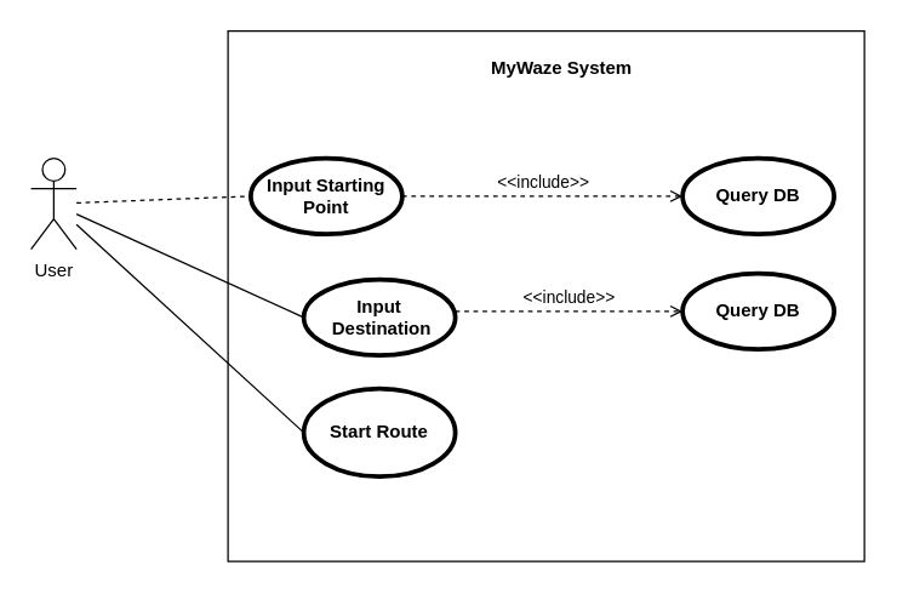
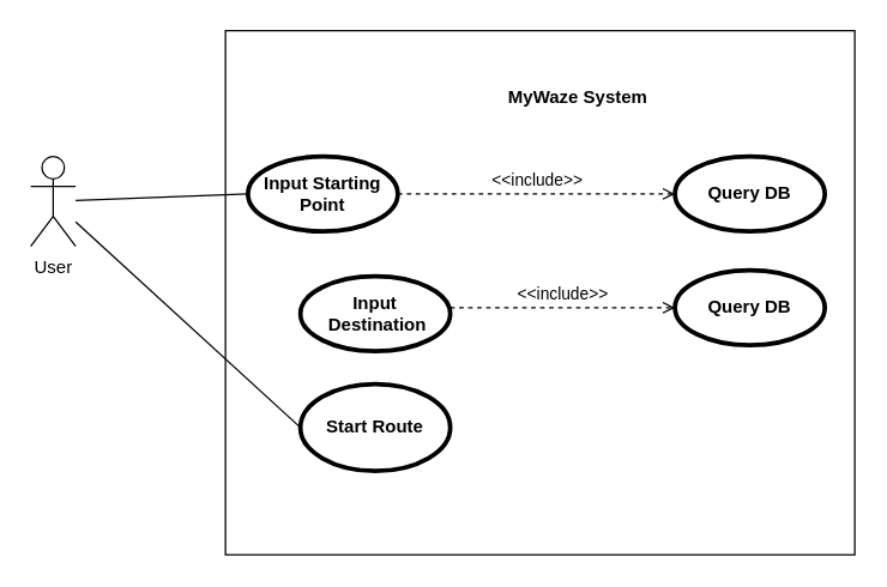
  <mxCell id="0" />
  <mxCell id="1" parent="0" />
  <mxCell id="2" value="User" style="shape=umlActor;html=1;verticalLabelPosition=bottom;verticalAlign=top;align=center;" vertex="1" parent="1"><mxGeometry x="20" y="104" width="30" height="60" as="geometry" /></mxCell>
  <mxCell id="3" value="" style="rounded=0;whiteSpace=wrap;html=1;" vertex="1" parent="1"><mxGeometry x="150" y="20" width="420" height="350" as="geometry" /></mxCell>
  <mxCell id="4" value="Input Starting Point" style="shape=ellipse;html=1;strokeWidth=3;fontStyle=1;whiteSpace=wrap;align=center;perimeter=ellipsePerimeter;" vertex="1" parent="1"><mxGeometry x="165" y="104" width="100" height="50" as="geometry" /></mxCell>
- <mxCell id="5" value="&lt;b&gt;MyWaze System&lt;/b&gt;" style="text;html=1;align=center;verticalAlign=middle;resizable=0;points=[];autosize=1;strokeColor=none;fillColor=none;" vertex="1" parent="1"><mxGeometry x="310" y="30" width="120" height="30" as="geometry" /></mxCell>
- <mxCell id="6" value="" style="edgeStyle=none;html=1;endArrow=none;verticalAlign=bottom;rounded=0;entryX=0;entryY=0.5;entryDx=0;entryDy=0;dashed=1;" edge="1" parent="1" source="2" target="4"><mxGeometry width="160" relative="1" as="geometry"><mxPoint x="40" y="154" as="sourcePoint" /><mxPoint x="230" y="284" as="targetPoint" /></mxGeometry></mxCell>
+ <mxCell id="5" value="&lt;b&gt;MyWaze System&lt;/b&gt;" style="text;html=1;align=center;verticalAlign=middle;resizable=0;points=[];autosize=1;strokeColor=none;fillColor=none;" vertex="1" parent="1"><mxGeometry x="325" y="50" width="120" height="30" as="geometry" /></mxCell>
+ <mxCell id="6" value="" style="edgeStyle=none;html=1;endArrow=none;verticalAlign=bottom;rounded=0;entryX=0;entryY=0.5;entryDx=0;entryDy=0;" edge="1" parent="1" source="2" target="4"><mxGeometry width="160" relative="1" as="geometry"><mxPoint x="40" y="154" as="sourcePoint" /><mxPoint x="230" y="284" as="targetPoint" /></mxGeometry></mxCell>
  <mxCell id="7" value="Query DB" style="shape=ellipse;html=1;strokeWidth=3;fontStyle=1;whiteSpace=wrap;align=center;perimeter=ellipsePerimeter;" vertex="1" parent="1"><mxGeometry x="450" y="104" width="100" height="50" as="geometry" /></mxCell>
  <mxCell id="8" value="&amp;lt;&amp;lt;include&amp;gt;&amp;gt;" style="edgeStyle=none;html=1;endArrow=open;verticalAlign=bottom;dashed=1;labelBackgroundColor=none;rounded=0;exitX=1;exitY=0.5;exitDx=0;exitDy=0;entryX=0;entryY=0.5;entryDx=0;entryDy=0;" edge="1" parent="1" source="4" target="7"><mxGeometry width="160" relative="1" as="geometry"><mxPoint x="490" y="79" as="sourcePoint" /><mxPoint x="500" y="104" as="targetPoint" /><mxPoint as="offset" /></mxGeometry></mxCell>
  <mxCell id="9" value="Input&lt;br&gt;&amp;nbsp;Destination" style="shape=ellipse;html=1;strokeWidth=3;fontStyle=1;whiteSpace=wrap;align=center;perimeter=ellipsePerimeter;" vertex="1" parent="1"><mxGeometry x="200" y="184" width="100" height="50" as="geometry" /></mxCell>
- <mxCell id="10" value="" style="edgeStyle=none;html=1;endArrow=none;verticalAlign=bottom;rounded=0;entryX=0;entryY=0.5;entryDx=0;entryDy=0;" edge="1" parent="1" source="2" target="9"><mxGeometry width="160" relative="1" as="geometry"><mxPoint x="40" y="154" as="sourcePoint" /><mxPoint x="230" y="284" as="targetPoint" /></mxGeometry></mxCell>
  <mxCell id="11" value="Query DB" style="shape=ellipse;html=1;strokeWidth=3;fontStyle=1;whiteSpace=wrap;align=center;perimeter=ellipsePerimeter;" vertex="1" parent="1"><mxGeometry x="450" y="180" width="100" height="50" as="geometry" /></mxCell>
  <mxCell id="12" value="&amp;lt;&amp;lt;include&amp;gt;&amp;gt;" style="edgeStyle=none;html=1;endArrow=open;verticalAlign=bottom;dashed=1;labelBackgroundColor=none;rounded=0;exitX=1;exitY=0.5;exitDx=0;exitDy=0;entryX=0;entryY=0.5;entryDx=0;entryDy=0;" edge="1" parent="1" target="11"><mxGeometry width="160" relative="1" as="geometry"><mxPoint x="300" y="205" as="sourcePoint" /><mxPoint x="500" y="180" as="targetPoint" /><mxPoint as="offset" /></mxGeometry></mxCell>
  <mxCell id="13" value="Start Route" style="shape=ellipse;html=1;strokeWidth=3;fontStyle=1;whiteSpace=wrap;align=center;perimeter=ellipsePerimeter;" vertex="1" parent="1"><mxGeometry x="200" y="256" width="100" height="58" as="geometry" /></mxCell>
  <mxCell id="14" value="" style="edgeStyle=none;html=1;endArrow=none;verticalAlign=bottom;rounded=0;entryX=0;entryY=0.5;entryDx=0;entryDy=0;" edge="1" parent="1" target="13" source="2"><mxGeometry width="160" relative="1" as="geometry"><mxPoint x="50" y="204" as="sourcePoint" /><mxPoint x="230" y="346" as="targetPoint" /></mxGeometry></mxCell>
